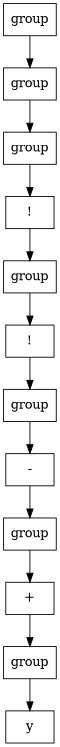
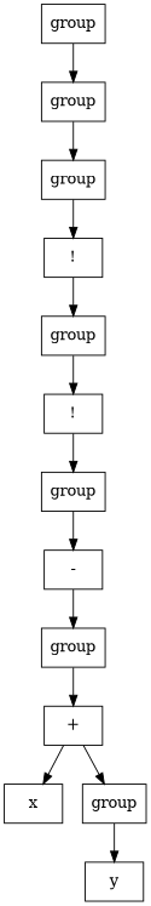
  digraph {
    node [shape=box]
    n1 [label=group]
    n2 [label=group]
    n3 [label=group]
    n4 [label="!"]
    n5 [label=group]
    n6 [label="!"]
    n7 [label=group]
    n8 [label="-"]
    n9 [label=group]
    n10 [label="+"]
+   n11 [label=x]
    n12 [label=group]
    n13 [label=y]
    n1 -> n2
    n2 -> n3
    n3 -> n4
    n4 -> n5
    n5 -> n6
    n6 -> n7
    n7 -> n8
    n8 -> n9
    n9 -> n10
+   n10 -> n11
    n10 -> n12
    n12 -> n13
  }
